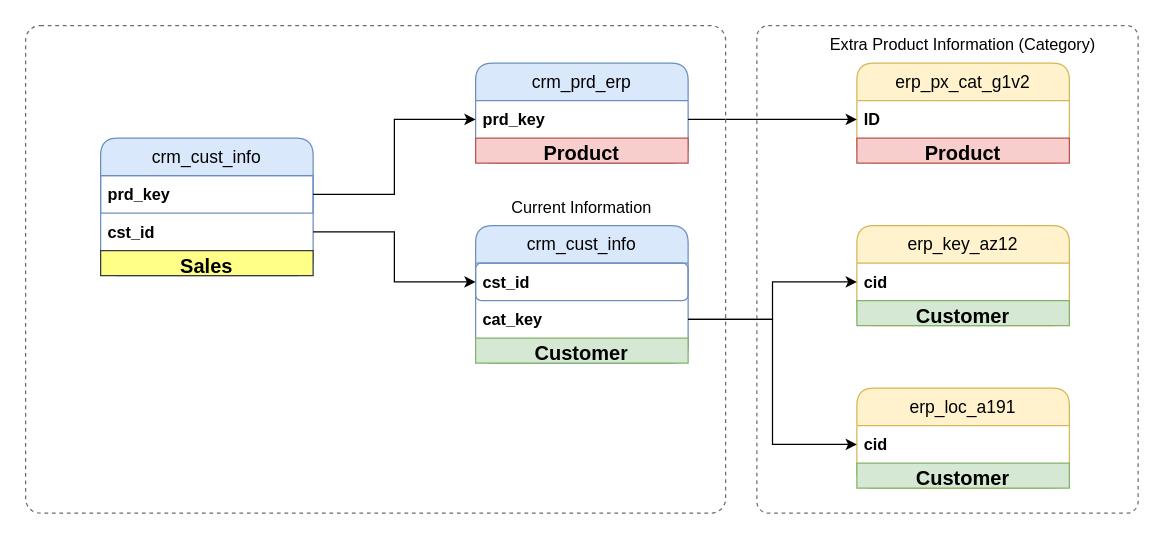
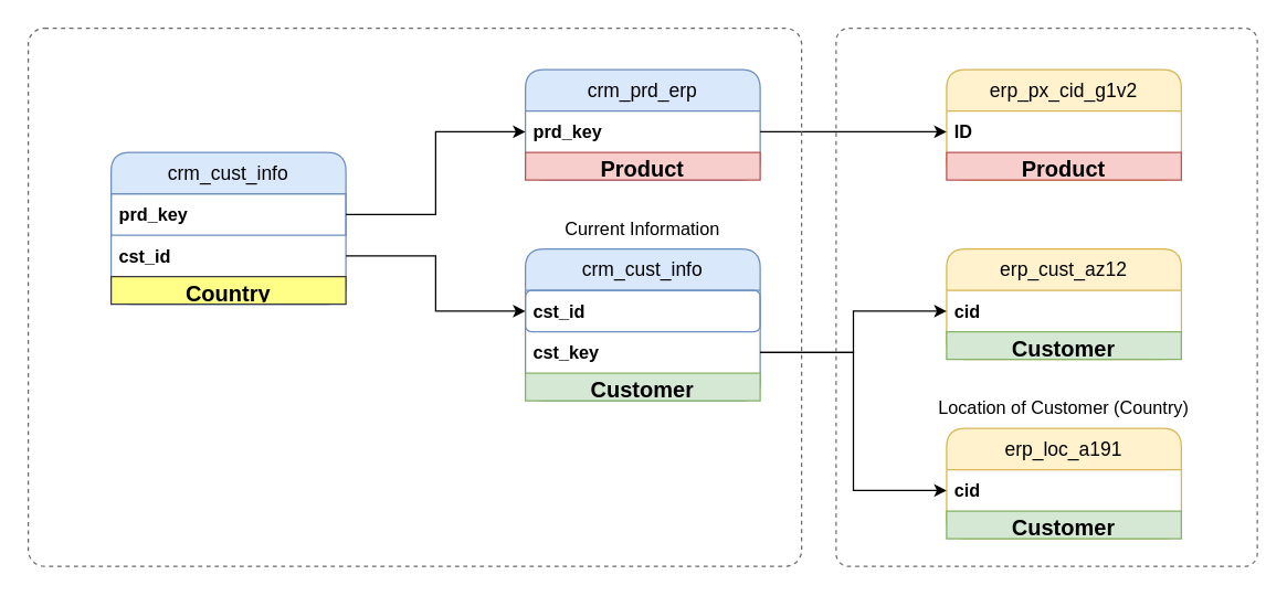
  <mxCell id="0" />
  <mxCell id="1" parent="0" />
  <mxCell id="2" value="&lt;font style=&quot;font-size: 14px;&quot;&gt;crm_cust_info&lt;/font&gt;" style="swimlane;fontStyle=0;childLayout=stackLayout;horizontal=1;startSize=30;horizontalStack=0;resizeParent=1;resizeParentMax=0;resizeLast=0;collapsible=1;marginBottom=0;whiteSpace=wrap;html=1;rounded=1;fillColor=#dae8fc;strokeColor=#6c8ebf;swimlaneLine=1;" parent="1" vertex="1"><mxGeometry x="380" y="180" width="170" height="110" as="geometry" /></mxCell>
  <mxCell id="3" value="&lt;b&gt;&lt;font style=&quot;font-size: 13px;&quot;&gt;cst_id&lt;/font&gt;&lt;/b&gt;" style="text;strokeColor=#6c8ebf;fillColor=none;align=left;verticalAlign=middle;spacingLeft=4;spacingRight=4;overflow=hidden;points=[[0,0.5],[1,0.5]];portConstraint=eastwest;rotatable=0;whiteSpace=wrap;html=1;rounded=1;shadow=0;" parent="2" vertex="1"><mxGeometry y="30" width="170" height="30" as="geometry" /></mxCell>
- <mxCell id="4" value="&lt;b&gt;&lt;font style=&quot;font-size: 13px;&quot;&gt;cat_key&lt;/font&gt;&lt;/b&gt;" style="text;strokeColor=none;fillColor=none;align=left;verticalAlign=middle;spacingLeft=4;spacingRight=4;overflow=hidden;points=[[0,0.5],[1,0.5]];portConstraint=eastwest;rotatable=0;whiteSpace=wrap;html=1;rounded=1;" parent="2" vertex="1"><mxGeometry y="60" width="170" height="30" as="geometry" /></mxCell>
+ <mxCell id="4" value="&lt;b&gt;&lt;font style=&quot;font-size: 13px;&quot;&gt;cst_key&lt;/font&gt;&lt;/b&gt;" style="text;strokeColor=none;fillColor=none;align=left;verticalAlign=middle;spacingLeft=4;spacingRight=4;overflow=hidden;points=[[0,0.5],[1,0.5]];portConstraint=eastwest;rotatable=0;whiteSpace=wrap;html=1;rounded=1;" parent="2" vertex="1"><mxGeometry y="60" width="170" height="30" as="geometry" /></mxCell>
  <mxCell id="5" value="&lt;font style=&quot;font-size: 16px;&quot;&gt;&lt;b&gt;Customer&lt;/b&gt;&lt;/font&gt;" style="text;html=1;strokeColor=#82b366;fillColor=#d5e8d4;align=center;verticalAlign=middle;whiteSpace=wrap;overflow=hidden;" vertex="1" parent="2"><mxGeometry y="90" width="170" height="20" as="geometry" /></mxCell>
  <mxCell id="6" value="&lt;font style=&quot;font-size: 13px;&quot;&gt;Current Information&lt;/font&gt;" style="text;html=1;align=center;verticalAlign=middle;whiteSpace=wrap;rounded=0;" parent="1" vertex="1"><mxGeometry x="390" y="150" width="150" height="30" as="geometry" /></mxCell>
  <mxCell id="7" value="&lt;font style=&quot;font-size: 14px;&quot;&gt;crm_prd_erp&lt;/font&gt;" style="swimlane;fontStyle=0;childLayout=stackLayout;horizontal=1;startSize=30;horizontalStack=0;resizeParent=1;resizeParentMax=0;resizeLast=0;collapsible=1;marginBottom=0;whiteSpace=wrap;html=1;rounded=1;fillColor=#dae8fc;strokeColor=#6c8ebf;" parent="1" vertex="1"><mxGeometry x="380" y="50" width="170" height="80" as="geometry" /></mxCell>
  <mxCell id="8" value="&lt;b&gt;&lt;font style=&quot;font-size: 13px;&quot;&gt;prd_key&lt;/font&gt;&lt;/b&gt;" style="text;strokeColor=none;fillColor=none;align=left;verticalAlign=middle;spacingLeft=4;spacingRight=4;overflow=hidden;points=[[0,0.5],[1,0.5]];portConstraint=eastwest;rotatable=0;whiteSpace=wrap;html=1;" parent="7" vertex="1"><mxGeometry y="30" width="170" height="30" as="geometry" /></mxCell>
  <mxCell id="9" value="&lt;font style=&quot;font-size: 16px;&quot;&gt;&lt;b&gt;Product&lt;/b&gt;&lt;/font&gt;" style="text;html=1;strokeColor=#b85450;fillColor=#f8cecc;align=center;verticalAlign=middle;whiteSpace=wrap;overflow=hidden;" vertex="1" parent="7"><mxGeometry y="60" width="170" height="20" as="geometry" /></mxCell>
  <mxCell id="10" value="&lt;font style=&quot;font-size: 14px;&quot;&gt;crm_cust_info&lt;/font&gt;" style="swimlane;fontStyle=0;childLayout=stackLayout;horizontal=1;startSize=30;horizontalStack=0;resizeParent=1;resizeParentMax=0;resizeLast=0;collapsible=1;marginBottom=0;whiteSpace=wrap;html=1;rounded=1;fillColor=#dae8fc;strokeColor=#6c8ebf;" parent="1" vertex="1"><mxGeometry x="80" y="110" width="170" height="110" as="geometry" /></mxCell>
  <mxCell id="11" value="&lt;b&gt;&lt;font style=&quot;font-size: 13px;&quot;&gt;prd_key&lt;/font&gt;&lt;/b&gt;" style="text;strokeColor=#6c8ebf;fillColor=none;align=left;verticalAlign=middle;spacingLeft=4;spacingRight=4;overflow=hidden;points=[[0,0.5],[1,0.5]];portConstraint=eastwest;rotatable=0;whiteSpace=wrap;html=1;" parent="10" vertex="1"><mxGeometry y="30" width="170" height="30" as="geometry" /></mxCell>
  <mxCell id="12" value="&lt;b&gt;&lt;font style=&quot;font-size: 13px;&quot;&gt;cst_id&lt;/font&gt;&lt;/b&gt;" style="text;strokeColor=none;fillColor=none;align=left;verticalAlign=middle;spacingLeft=4;spacingRight=4;overflow=hidden;points=[[0,0.5],[1,0.5]];portConstraint=eastwest;rotatable=0;whiteSpace=wrap;html=1;" parent="10" vertex="1"><mxGeometry y="60" width="170" height="30" as="geometry" /></mxCell>
- <mxCell id="13" value="&lt;font style=&quot;font-size: 16px;&quot;&gt;&lt;b&gt;Sales&lt;/b&gt;&lt;/font&gt;" style="text;html=1;strokeColor=#36393d;fillColor=#ffff88;align=center;verticalAlign=middle;whiteSpace=wrap;overflow=hidden;" vertex="1" parent="10"><mxGeometry y="90" width="170" height="20" as="geometry" /></mxCell>
+ <mxCell id="13" value="&lt;font style=&quot;font-size: 16px;&quot;&gt;&lt;b&gt;Country&lt;/b&gt;&lt;/font&gt;" style="text;html=1;strokeColor=#36393d;fillColor=#ffff88;align=center;verticalAlign=middle;whiteSpace=wrap;overflow=hidden;" vertex="1" parent="10"><mxGeometry y="90" width="170" height="20" as="geometry" /></mxCell>
  <mxCell id="14" style="edgeStyle=orthogonalEdgeStyle;rounded=0;orthogonalLoop=1;jettySize=auto;html=1;entryX=0;entryY=0.5;entryDx=0;entryDy=0;" parent="1" source="12" target="3" edge="1"><mxGeometry relative="1" as="geometry" /></mxCell>
  <mxCell id="15" style="edgeStyle=orthogonalEdgeStyle;rounded=0;orthogonalLoop=1;jettySize=auto;html=1;entryX=0;entryY=0.5;entryDx=0;entryDy=0;" parent="1" source="11" target="8" edge="1"><mxGeometry relative="1" as="geometry" /></mxCell>
- <mxCell id="16" value="&lt;font style=&quot;font-size: 14px;&quot;&gt;erp_key_az12&lt;/font&gt;" style="swimlane;fontStyle=0;childLayout=stackLayout;horizontal=1;startSize=30;horizontalStack=0;resizeParent=1;resizeParentMax=0;resizeLast=0;collapsible=1;marginBottom=0;whiteSpace=wrap;html=1;rounded=1;fillColor=#fff2cc;strokeColor=#d6b656;" parent="1" vertex="1"><mxGeometry x="685" y="180" width="170" height="80" as="geometry" /></mxCell>
+ <mxCell id="16" value="&lt;font style=&quot;font-size: 14px;&quot;&gt;erp_cust_az12&lt;/font&gt;" style="swimlane;fontStyle=0;childLayout=stackLayout;horizontal=1;startSize=30;horizontalStack=0;resizeParent=1;resizeParentMax=0;resizeLast=0;collapsible=1;marginBottom=0;whiteSpace=wrap;html=1;rounded=1;fillColor=#fff2cc;strokeColor=#d6b656;" parent="1" vertex="1"><mxGeometry x="685" y="180" width="170" height="80" as="geometry" /></mxCell>
  <mxCell id="17" value="&lt;b&gt;&lt;font style=&quot;font-size: 13px;&quot;&gt;cid&lt;/font&gt;&lt;/b&gt;" style="text;strokeColor=none;fillColor=none;align=left;verticalAlign=middle;spacingLeft=4;spacingRight=4;overflow=hidden;points=[[0,0.5],[1,0.5]];portConstraint=eastwest;rotatable=0;whiteSpace=wrap;html=1;" parent="16" vertex="1"><mxGeometry y="30" width="170" height="30" as="geometry" /></mxCell>
  <mxCell id="18" value="&lt;font style=&quot;font-size: 16px;&quot;&gt;&lt;b&gt;Customer&lt;/b&gt;&lt;/font&gt;" style="text;html=1;strokeColor=#82b366;fillColor=#d5e8d4;align=center;verticalAlign=middle;whiteSpace=wrap;overflow=hidden;" vertex="1" parent="16"><mxGeometry y="60" width="170" height="20" as="geometry" /></mxCell>
  <mxCell id="19" value="&lt;font style=&quot;font-size: 14px;&quot;&gt;erp_loc_a191&lt;/font&gt;" style="swimlane;fontStyle=0;childLayout=stackLayout;horizontal=1;startSize=30;horizontalStack=0;resizeParent=1;resizeParentMax=0;resizeLast=0;collapsible=1;marginBottom=0;whiteSpace=wrap;html=1;rounded=1;fillColor=#fff2cc;strokeColor=#d6b656;" parent="1" vertex="1"><mxGeometry x="685" y="310" width="170" height="80" as="geometry" /></mxCell>
  <mxCell id="20" value="&lt;b&gt;&lt;font style=&quot;font-size: 13px;&quot;&gt;cid&lt;/font&gt;&lt;/b&gt;" style="text;strokeColor=none;fillColor=none;align=left;verticalAlign=middle;spacingLeft=4;spacingRight=4;overflow=hidden;points=[[0,0.5],[1,0.5]];portConstraint=eastwest;rotatable=0;whiteSpace=wrap;html=1;" parent="19" vertex="1"><mxGeometry y="30" width="170" height="30" as="geometry" /></mxCell>
  <mxCell id="21" value="&lt;font style=&quot;font-size: 16px;&quot;&gt;&lt;b&gt;Customer&lt;/b&gt;&lt;/font&gt;" style="text;html=1;strokeColor=#82b366;fillColor=#d5e8d4;align=center;verticalAlign=middle;whiteSpace=wrap;overflow=hidden;" vertex="1" parent="19"><mxGeometry y="60" width="170" height="20" as="geometry" /></mxCell>
+ <mxCell id="22" value="&lt;font style=&quot;font-size: 13px;&quot;&gt;Location of Customer (Country)&lt;/font&gt;" style="text;html=1;align=center;verticalAlign=middle;whiteSpace=wrap;rounded=0;" parent="1" vertex="1"><mxGeometry x="655" y="280" width="230" height="30" as="geometry" /></mxCell>
  <mxCell id="23" style="edgeStyle=orthogonalEdgeStyle;rounded=0;orthogonalLoop=1;jettySize=auto;html=1;entryX=0;entryY=0.5;entryDx=0;entryDy=0;" parent="1" source="4" target="17" edge="1"><mxGeometry relative="1" as="geometry" /></mxCell>
  <mxCell id="24" style="edgeStyle=orthogonalEdgeStyle;rounded=0;orthogonalLoop=1;jettySize=auto;html=1;entryX=0;entryY=0.5;entryDx=0;entryDy=0;" parent="1" source="4" target="20" edge="1"><mxGeometry relative="1" as="geometry" /></mxCell>
- <mxCell id="25" value="&lt;font style=&quot;font-size: 14px;&quot;&gt;erp_px_cat_g1v2&lt;/font&gt;" style="swimlane;fontStyle=0;childLayout=stackLayout;horizontal=1;startSize=30;horizontalStack=0;resizeParent=1;resizeParentMax=0;resizeLast=0;collapsible=1;marginBottom=0;whiteSpace=wrap;html=1;rounded=1;fillColor=#fff2cc;strokeColor=#d6b656;" parent="1" vertex="1"><mxGeometry x="685" y="50" width="170" height="80" as="geometry" /></mxCell>
+ <mxCell id="25" value="&lt;font style=&quot;font-size: 14px;&quot;&gt;erp_px_cid_g1v2&lt;/font&gt;" style="swimlane;fontStyle=0;childLayout=stackLayout;horizontal=1;startSize=30;horizontalStack=0;resizeParent=1;resizeParentMax=0;resizeLast=0;collapsible=1;marginBottom=0;whiteSpace=wrap;html=1;rounded=1;fillColor=#fff2cc;strokeColor=#d6b656;" parent="1" vertex="1"><mxGeometry x="685" y="50" width="170" height="80" as="geometry" /></mxCell>
  <mxCell id="26" value="&lt;b&gt;&lt;font style=&quot;font-size: 13px;&quot;&gt;ID&lt;/font&gt;&lt;/b&gt;" style="text;strokeColor=none;fillColor=none;align=left;verticalAlign=middle;spacingLeft=4;spacingRight=4;overflow=hidden;points=[[0,0.5],[1,0.5]];portConstraint=eastwest;rotatable=0;whiteSpace=wrap;html=1;" parent="25" vertex="1"><mxGeometry y="30" width="170" height="30" as="geometry" /></mxCell>
  <mxCell id="27" value="&lt;font style=&quot;font-size: 16px;&quot;&gt;&lt;b&gt;Product&lt;/b&gt;&lt;/font&gt;" style="text;html=1;strokeColor=#b85450;fillColor=#f8cecc;align=center;verticalAlign=middle;whiteSpace=wrap;overflow=hidden;" vertex="1" parent="25"><mxGeometry y="60" width="170" height="20" as="geometry" /></mxCell>
- <mxCell id="28" value="&lt;font style=&quot;font-size: 13px;&quot;&gt;Extra Product Information (Category)&lt;/font&gt;" style="text;html=1;align=center;verticalAlign=middle;whiteSpace=wrap;rounded=0;" parent="1" vertex="1"><mxGeometry x="655" y="20" width="230" height="30" as="geometry" /></mxCell>
  <mxCell id="29" style="edgeStyle=orthogonalEdgeStyle;rounded=0;orthogonalLoop=1;jettySize=auto;html=1;" parent="1" source="8" target="26" edge="1"><mxGeometry relative="1" as="geometry" /></mxCell>
  <mxCell id="30" value="" style="rounded=1;whiteSpace=wrap;html=1;arcSize=3;fillColor=none;dashed=1;strokeColor=light-dark(#6c6a6a, #ededed);" parent="1" vertex="1"><mxGeometry x="20" y="20" width="560" height="390" as="geometry" /></mxCell>
  <mxCell id="31" value="" style="rounded=1;whiteSpace=wrap;html=1;arcSize=3;fillColor=none;dashed=1;strokeColor=light-dark(#707070, #ededed);" parent="1" vertex="1"><mxGeometry x="605" y="20" width="305" height="390" as="geometry" /></mxCell>
